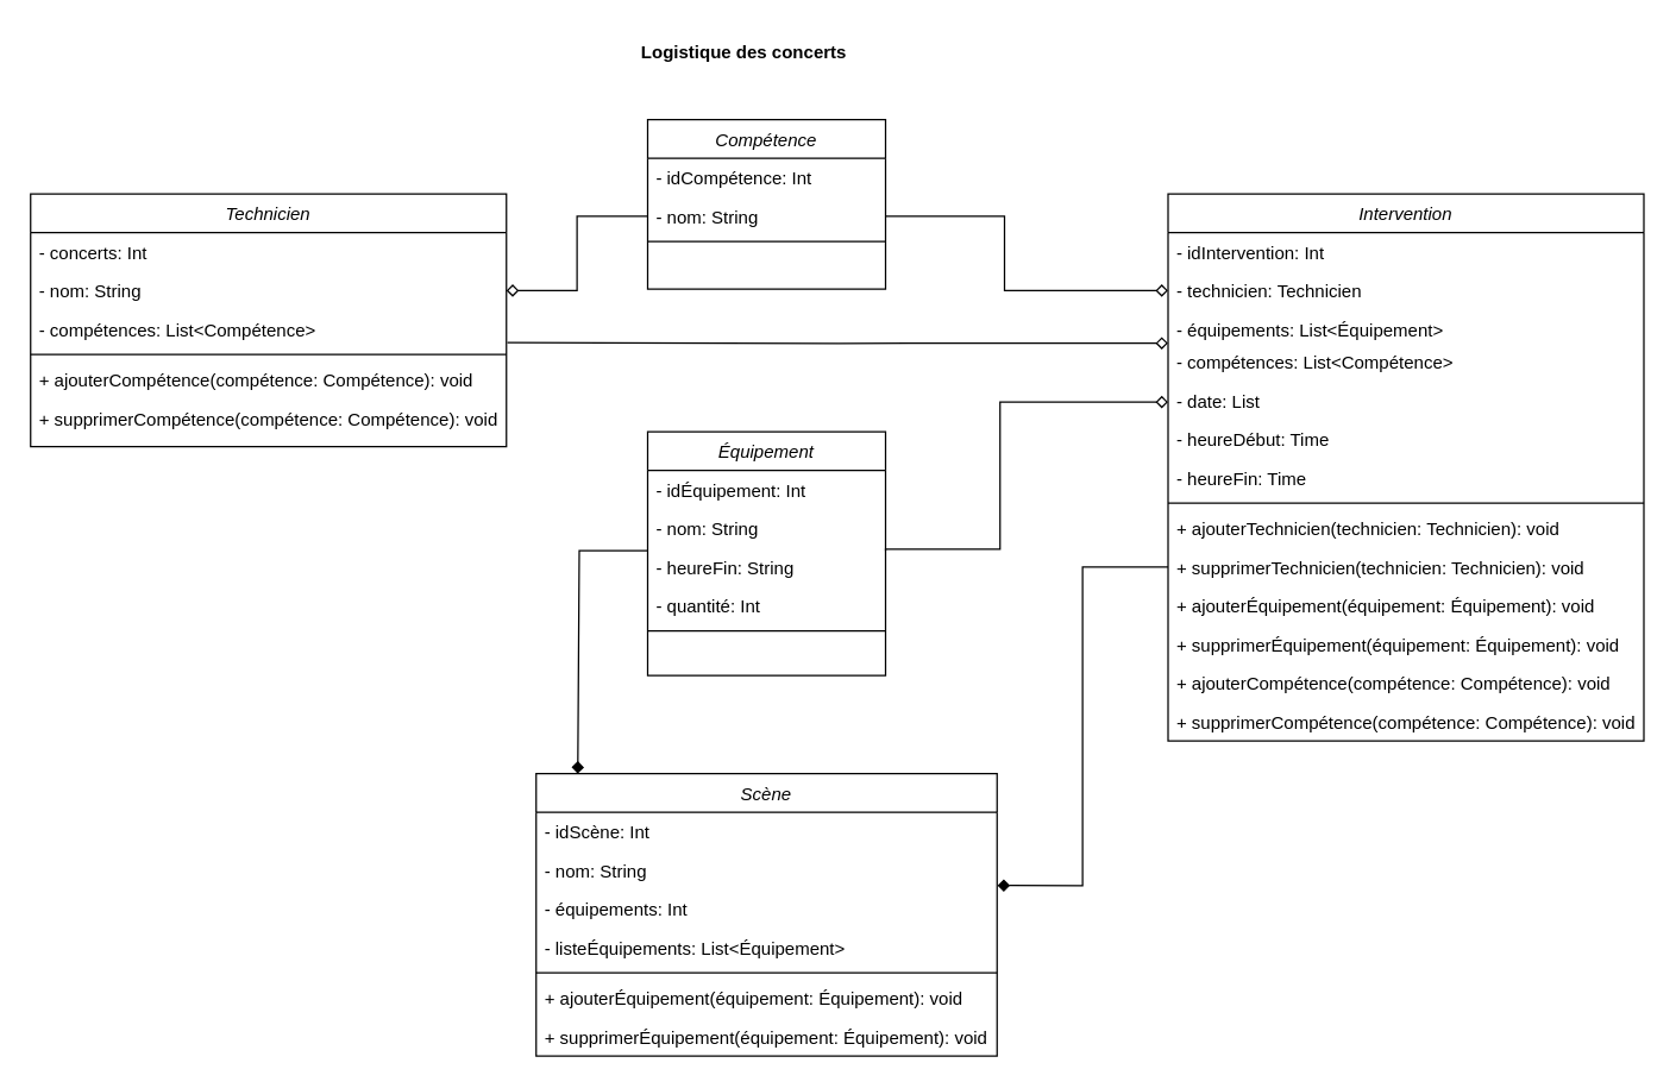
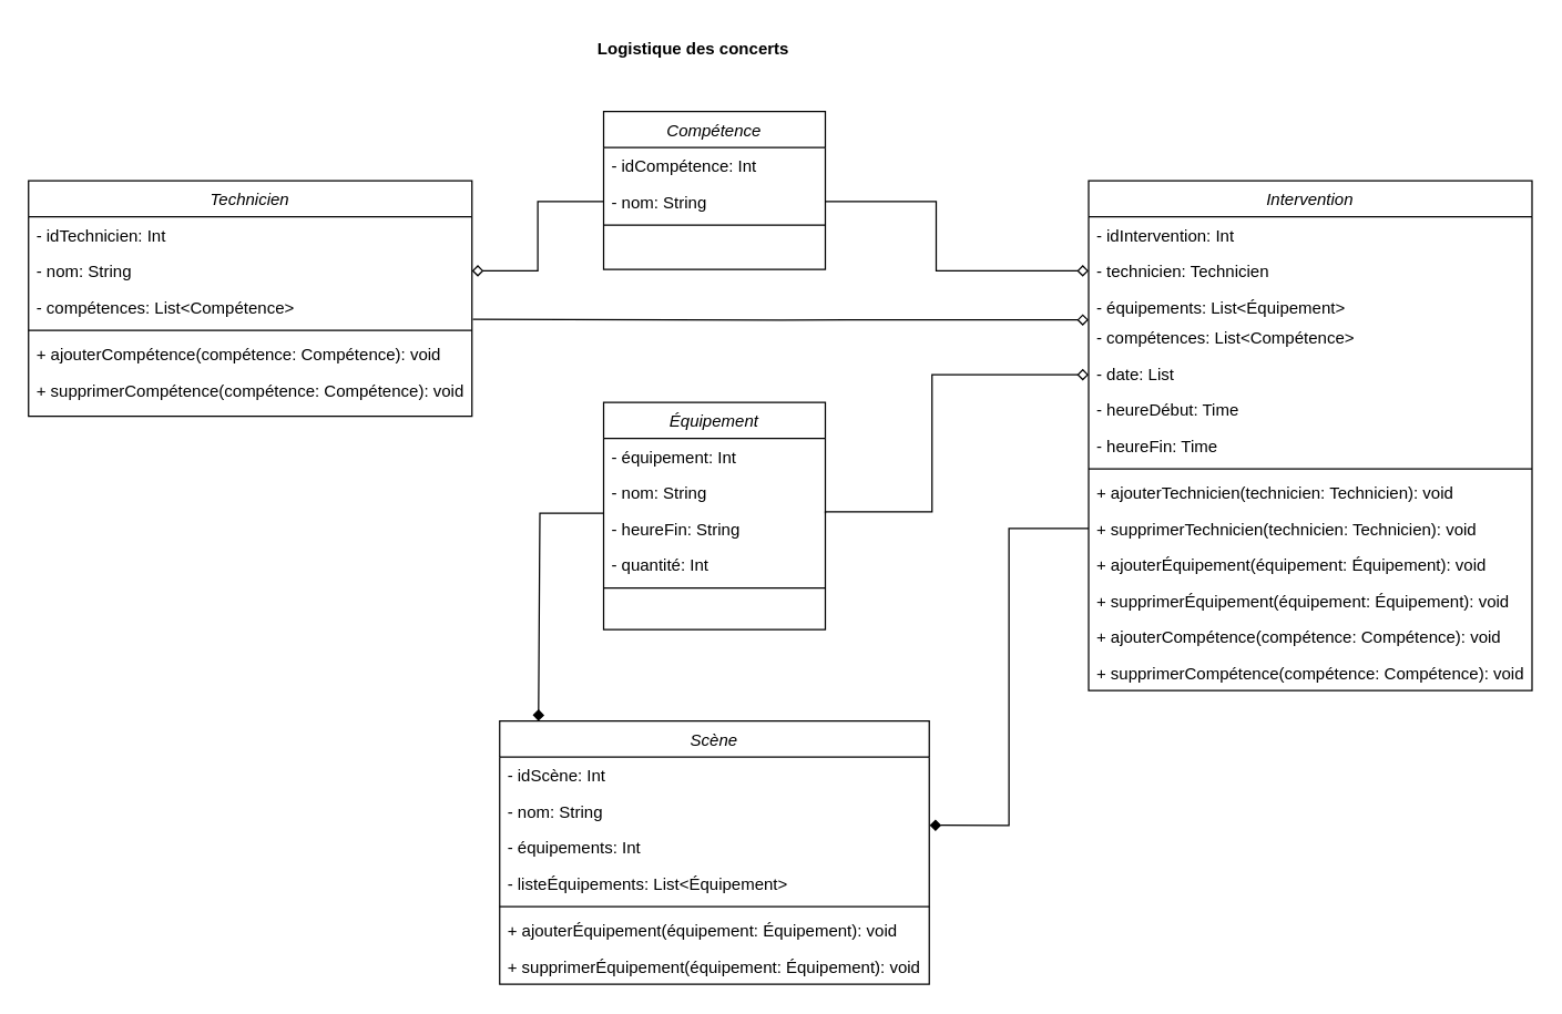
  <mxCell id="0" />
  <mxCell id="1" parent="0" />
  <mxCell id="2" value="Équipement" style="swimlane;fontStyle=2;align=center;verticalAlign=top;childLayout=stackLayout;horizontal=1;startSize=26;horizontalStack=0;resizeParent=1;resizeLast=0;collapsible=1;marginBottom=0;rounded=0;shadow=0;strokeWidth=1;" parent="1" vertex="1"><mxGeometry x="435" y="290" width="160" height="164" as="geometry"><mxRectangle x="230" y="140" width="160" height="26" as="alternateBounds" /></mxGeometry></mxCell>
- <mxCell id="3" value="- idÉquipement: Int" style="text;align=left;verticalAlign=top;spacingLeft=4;spacingRight=4;overflow=hidden;rotatable=0;points=[[0,0.5],[1,0.5]];portConstraint=eastwest;" parent="2" vertex="1"><mxGeometry y="26" width="160" height="26" as="geometry" /></mxCell>
+ <mxCell id="3" value="- équipement: Int" style="text;align=left;verticalAlign=top;spacingLeft=4;spacingRight=4;overflow=hidden;rotatable=0;points=[[0,0.5],[1,0.5]];portConstraint=eastwest;" parent="2" vertex="1"><mxGeometry y="26" width="160" height="26" as="geometry" /></mxCell>
  <mxCell id="4" value="- nom: String" style="text;align=left;verticalAlign=top;spacingLeft=4;spacingRight=4;overflow=hidden;rotatable=0;points=[[0,0.5],[1,0.5]];portConstraint=eastwest;rounded=0;shadow=0;html=0;" parent="2" vertex="1"><mxGeometry y="52" width="160" height="26" as="geometry" /></mxCell>
  <mxCell id="5" value="- heureFin: String" style="text;align=left;verticalAlign=top;spacingLeft=4;spacingRight=4;overflow=hidden;rotatable=0;points=[[0,0.5],[1,0.5]];portConstraint=eastwest;rounded=0;shadow=0;html=0;" parent="2" vertex="1"><mxGeometry y="78" width="160" height="26" as="geometry" /></mxCell>
  <mxCell id="6" value="- quantité: Int" style="text;align=left;verticalAlign=top;spacingLeft=4;spacingRight=4;overflow=hidden;rotatable=0;points=[[0,0.5],[1,0.5]];portConstraint=eastwest;rounded=0;shadow=0;html=0;" vertex="1" parent="2"><mxGeometry y="104" width="160" height="26" as="geometry" /></mxCell>
  <mxCell id="7" value="" style="line;html=1;strokeWidth=1;align=left;verticalAlign=middle;spacingTop=-1;spacingLeft=3;spacingRight=3;rotatable=0;labelPosition=right;points=[];portConstraint=eastwest;" parent="2" vertex="1"><mxGeometry y="130" width="160" height="8" as="geometry" /></mxCell>
  <mxCell id="8" value="Scène" style="swimlane;fontStyle=2;align=center;verticalAlign=top;childLayout=stackLayout;horizontal=1;startSize=26;horizontalStack=0;resizeParent=1;resizeLast=0;collapsible=1;marginBottom=0;rounded=0;shadow=0;strokeWidth=1;" vertex="1" parent="1"><mxGeometry x="360" y="520" width="310" height="190" as="geometry"><mxRectangle x="230" y="140" width="160" height="26" as="alternateBounds" /></mxGeometry></mxCell>
  <mxCell id="9" value="- idScène: Int" style="text;align=left;verticalAlign=top;spacingLeft=4;spacingRight=4;overflow=hidden;rotatable=0;points=[[0,0.5],[1,0.5]];portConstraint=eastwest;" vertex="1" parent="8"><mxGeometry y="26" width="310" height="26" as="geometry" /></mxCell>
  <mxCell id="10" value="- nom: String" style="text;align=left;verticalAlign=top;spacingLeft=4;spacingRight=4;overflow=hidden;rotatable=0;points=[[0,0.5],[1,0.5]];portConstraint=eastwest;rounded=0;shadow=0;html=0;" vertex="1" parent="8"><mxGeometry y="52" width="310" height="26" as="geometry" /></mxCell>
  <mxCell id="11" value="- équipements: Int" style="text;align=left;verticalAlign=top;spacingLeft=4;spacingRight=4;overflow=hidden;rotatable=0;points=[[0,0.5],[1,0.5]];portConstraint=eastwest;rounded=0;shadow=0;html=0;" vertex="1" parent="8"><mxGeometry y="78" width="310" height="26" as="geometry" /></mxCell>
  <mxCell id="12" value="- listeÉquipements: List&lt;Équipement&gt;" style="text;align=left;verticalAlign=top;spacingLeft=4;spacingRight=4;overflow=hidden;rotatable=0;points=[[0,0.5],[1,0.5]];portConstraint=eastwest;rounded=0;shadow=0;html=0;" vertex="1" parent="8"><mxGeometry y="104" width="310" height="26" as="geometry" /></mxCell>
  <mxCell id="13" value="" style="line;html=1;strokeWidth=1;align=left;verticalAlign=middle;spacingTop=-1;spacingLeft=3;spacingRight=3;rotatable=0;labelPosition=right;points=[];portConstraint=eastwest;" vertex="1" parent="8"><mxGeometry y="130" width="310" height="8" as="geometry" /></mxCell>
  <mxCell id="14" value="+ ajouterÉquipement(équipement: Équipement): void" style="text;align=left;verticalAlign=top;spacingLeft=4;spacingRight=4;overflow=hidden;rotatable=0;points=[[0,0.5],[1,0.5]];portConstraint=eastwest;rounded=0;shadow=0;html=0;" vertex="1" parent="8"><mxGeometry y="138" width="310" height="26" as="geometry" /></mxCell>
  <mxCell id="15" value="+ supprimerÉquipement(équipement: Équipement): void" style="text;align=left;verticalAlign=top;spacingLeft=4;spacingRight=4;overflow=hidden;rotatable=0;points=[[0,0.5],[1,0.5]];portConstraint=eastwest;rounded=0;shadow=0;html=0;" vertex="1" parent="8"><mxGeometry y="164" width="310" height="26" as="geometry" /></mxCell>
  <mxCell id="16" value="Technicien" style="swimlane;fontStyle=2;align=center;verticalAlign=top;childLayout=stackLayout;horizontal=1;startSize=26;horizontalStack=0;resizeParent=1;resizeLast=0;collapsible=1;marginBottom=0;rounded=0;shadow=0;strokeWidth=1;" vertex="1" parent="1"><mxGeometry x="20" y="130" width="320" height="170" as="geometry"><mxRectangle x="230" y="140" width="160" height="26" as="alternateBounds" /></mxGeometry></mxCell>
- <mxCell id="17" value="- concerts: Int" style="text;align=left;verticalAlign=top;spacingLeft=4;spacingRight=4;overflow=hidden;rotatable=0;points=[[0,0.5],[1,0.5]];portConstraint=eastwest;" vertex="1" parent="16"><mxGeometry y="26" width="320" height="26" as="geometry" /></mxCell>
+ <mxCell id="17" value="- idTechnicien: Int" style="text;align=left;verticalAlign=top;spacingLeft=4;spacingRight=4;overflow=hidden;rotatable=0;points=[[0,0.5],[1,0.5]];portConstraint=eastwest;" vertex="1" parent="16"><mxGeometry y="26" width="320" height="26" as="geometry" /></mxCell>
  <mxCell id="18" value="- nom: String" style="text;align=left;verticalAlign=top;spacingLeft=4;spacingRight=4;overflow=hidden;rotatable=0;points=[[0,0.5],[1,0.5]];portConstraint=eastwest;rounded=0;shadow=0;html=0;" vertex="1" parent="16"><mxGeometry y="52" width="320" height="26" as="geometry" /></mxCell>
  <mxCell id="19" value="- compétences: List&lt;Compétence&gt;" style="text;align=left;verticalAlign=top;spacingLeft=4;spacingRight=4;overflow=hidden;rotatable=0;points=[[0,0.5],[1,0.5]];portConstraint=eastwest;rounded=0;shadow=0;html=0;" vertex="1" parent="16"><mxGeometry y="78" width="320" height="26" as="geometry" /></mxCell>
  <mxCell id="20" value="" style="line;html=1;strokeWidth=1;align=left;verticalAlign=middle;spacingTop=-1;spacingLeft=3;spacingRight=3;rotatable=0;labelPosition=right;points=[];portConstraint=eastwest;" vertex="1" parent="16"><mxGeometry y="104" width="320" height="8" as="geometry" /></mxCell>
  <mxCell id="21" value="+ ajouterCompétence(compétence: Compétence): void" style="text;align=left;verticalAlign=top;spacingLeft=4;spacingRight=4;overflow=hidden;rotatable=0;points=[[0,0.5],[1,0.5]];portConstraint=eastwest;rounded=0;shadow=0;html=0;" vertex="1" parent="16"><mxGeometry y="112" width="320" height="26" as="geometry" /></mxCell>
  <mxCell id="22" value="+ supprimerCompétence(compétence: Compétence): void" style="text;align=left;verticalAlign=top;spacingLeft=4;spacingRight=4;overflow=hidden;rotatable=0;points=[[0,0.5],[1,0.5]];portConstraint=eastwest;rounded=0;shadow=0;html=0;" vertex="1" parent="16"><mxGeometry y="138" width="320" height="26" as="geometry" /></mxCell>
  <mxCell id="23" value="Compétence" style="swimlane;fontStyle=2;align=center;verticalAlign=top;childLayout=stackLayout;horizontal=1;startSize=26;horizontalStack=0;resizeParent=1;resizeLast=0;collapsible=1;marginBottom=0;rounded=0;shadow=0;strokeWidth=1;" vertex="1" parent="1"><mxGeometry x="435" y="80" width="160" height="114" as="geometry"><mxRectangle x="230" y="140" width="160" height="26" as="alternateBounds" /></mxGeometry></mxCell>
  <mxCell id="24" value="- idCompétence: Int" style="text;align=left;verticalAlign=top;spacingLeft=4;spacingRight=4;overflow=hidden;rotatable=0;points=[[0,0.5],[1,0.5]];portConstraint=eastwest;" vertex="1" parent="23"><mxGeometry y="26" width="160" height="26" as="geometry" /></mxCell>
  <mxCell id="25" value="- nom: String" style="text;align=left;verticalAlign=top;spacingLeft=4;spacingRight=4;overflow=hidden;rotatable=0;points=[[0,0.5],[1,0.5]];portConstraint=eastwest;rounded=0;shadow=0;html=0;" vertex="1" parent="23"><mxGeometry y="52" width="160" height="26" as="geometry" /></mxCell>
  <mxCell id="26" value="" style="line;html=1;strokeWidth=1;align=left;verticalAlign=middle;spacingTop=-1;spacingLeft=3;spacingRight=3;rotatable=0;labelPosition=right;points=[];portConstraint=eastwest;" vertex="1" parent="23"><mxGeometry y="78" width="160" height="8" as="geometry" /></mxCell>
  <mxCell id="27" value="Intervention" style="swimlane;fontStyle=2;align=center;verticalAlign=top;childLayout=stackLayout;horizontal=1;startSize=26;horizontalStack=0;resizeParent=1;resizeLast=0;collapsible=1;marginBottom=0;rounded=0;shadow=0;strokeWidth=1;" vertex="1" parent="1"><mxGeometry x="785" y="130" width="320" height="368" as="geometry"><mxRectangle x="230" y="140" width="160" height="26" as="alternateBounds" /></mxGeometry></mxCell>
  <mxCell id="28" value="- idIntervention: Int" style="text;align=left;verticalAlign=top;spacingLeft=4;spacingRight=4;overflow=hidden;rotatable=0;points=[[0,0.5],[1,0.5]];portConstraint=eastwest;" vertex="1" parent="27"><mxGeometry y="26" width="320" height="26" as="geometry" /></mxCell>
  <mxCell id="29" value="- technicien: Technicien" style="text;align=left;verticalAlign=top;spacingLeft=4;spacingRight=4;overflow=hidden;rotatable=0;points=[[0,0.5],[1,0.5]];portConstraint=eastwest;rounded=0;shadow=0;html=0;" vertex="1" parent="27"><mxGeometry y="52" width="320" height="26" as="geometry" /></mxCell>
  <mxCell id="30" value="- équipements: List&lt;Équipement&gt;" style="text;align=left;verticalAlign=top;spacingLeft=4;spacingRight=4;overflow=hidden;rotatable=0;points=[[0,0.5],[1,0.5]];portConstraint=eastwest;rounded=0;shadow=0;html=0;" vertex="1" parent="27"><mxGeometry y="78" width="320" height="22" as="geometry" /></mxCell>
  <mxCell id="31" value="- compétences: List&lt;Compétence&gt;" style="text;align=left;verticalAlign=top;spacingLeft=4;spacingRight=4;overflow=hidden;rotatable=0;points=[[0,0.5],[1,0.5]];portConstraint=eastwest;rounded=0;shadow=0;html=0;" vertex="1" parent="27"><mxGeometry y="100" width="320" height="26" as="geometry" /></mxCell>
  <mxCell id="32" value="- date: List" style="text;align=left;verticalAlign=top;spacingLeft=4;spacingRight=4;overflow=hidden;rotatable=0;points=[[0,0.5],[1,0.5]];portConstraint=eastwest;rounded=0;shadow=0;html=0;" vertex="1" parent="27"><mxGeometry y="126" width="320" height="26" as="geometry" /></mxCell>
  <mxCell id="33" value="- heureDébut: Time" style="text;align=left;verticalAlign=top;spacingLeft=4;spacingRight=4;overflow=hidden;rotatable=0;points=[[0,0.5],[1,0.5]];portConstraint=eastwest;rounded=0;shadow=0;html=0;" vertex="1" parent="27"><mxGeometry y="152" width="320" height="26" as="geometry" /></mxCell>
  <mxCell id="34" value="- heureFin: Time" style="text;align=left;verticalAlign=top;spacingLeft=4;spacingRight=4;overflow=hidden;rotatable=0;points=[[0,0.5],[1,0.5]];portConstraint=eastwest;rounded=0;shadow=0;html=0;" vertex="1" parent="27"><mxGeometry y="178" width="320" height="26" as="geometry" /></mxCell>
  <mxCell id="35" value="" style="line;html=1;strokeWidth=1;align=left;verticalAlign=middle;spacingTop=-1;spacingLeft=3;spacingRight=3;rotatable=0;labelPosition=right;points=[];portConstraint=eastwest;" vertex="1" parent="27"><mxGeometry y="204" width="320" height="8" as="geometry" /></mxCell>
  <mxCell id="36" value="+ ajouterTechnicien(technicien: Technicien): void" style="text;align=left;verticalAlign=top;spacingLeft=4;spacingRight=4;overflow=hidden;rotatable=0;points=[[0,0.5],[1,0.5]];portConstraint=eastwest;rounded=0;shadow=0;html=0;" vertex="1" parent="27"><mxGeometry y="212" width="320" height="26" as="geometry" /></mxCell>
  <mxCell id="37" value="+ supprimerTechnicien(technicien: Technicien): void" style="text;align=left;verticalAlign=top;spacingLeft=4;spacingRight=4;overflow=hidden;rotatable=0;points=[[0,0.5],[1,0.5]];portConstraint=eastwest;rounded=0;shadow=0;html=0;" vertex="1" parent="27"><mxGeometry y="238" width="320" height="26" as="geometry" /></mxCell>
  <mxCell id="38" value="+ ajouterÉquipement(équipement: Équipement): void" style="text;align=left;verticalAlign=top;spacingLeft=4;spacingRight=4;overflow=hidden;rotatable=0;points=[[0,0.5],[1,0.5]];portConstraint=eastwest;rounded=0;shadow=0;html=0;" vertex="1" parent="27"><mxGeometry y="264" width="320" height="26" as="geometry" /></mxCell>
  <mxCell id="39" value="+ supprimerÉquipement(équipement: Équipement): void" style="text;align=left;verticalAlign=top;spacingLeft=4;spacingRight=4;overflow=hidden;rotatable=0;points=[[0,0.5],[1,0.5]];portConstraint=eastwest;rounded=0;shadow=0;html=0;" vertex="1" parent="27"><mxGeometry y="290" width="320" height="26" as="geometry" /></mxCell>
  <mxCell id="40" value="+ ajouterCompétence(compétence: Compétence): void" style="text;align=left;verticalAlign=top;spacingLeft=4;spacingRight=4;overflow=hidden;rotatable=0;points=[[0,0.5],[1,0.5]];portConstraint=eastwest;rounded=0;shadow=0;html=0;" vertex="1" parent="27"><mxGeometry y="316" width="320" height="26" as="geometry" /></mxCell>
  <mxCell id="41" value="+ supprimerCompétence(compétence: Compétence): void" style="text;align=left;verticalAlign=top;spacingLeft=4;spacingRight=4;overflow=hidden;rotatable=0;points=[[0,0.5],[1,0.5]];portConstraint=eastwest;rounded=0;shadow=0;html=0;" vertex="1" parent="27"><mxGeometry y="342" width="320" height="26" as="geometry" /></mxCell>
  <mxCell id="42" value="&lt;b&gt;Logistique des concerts&lt;/b&gt;" style="text;html=1;align=center;verticalAlign=middle;whiteSpace=wrap;rounded=0;" vertex="1" parent="1"><mxGeometry x="420" y="20" width="160" height="30" as="geometry" /></mxCell>
  <mxCell id="43" style="edgeStyle=orthogonalEdgeStyle;rounded=0;orthogonalLoop=1;jettySize=auto;html=1;entryX=-0.002;entryY=0.338;entryDx=0;entryDy=0;entryPerimeter=0;endArrow=diamond;endFill=0;" edge="1" parent="1"><mxGeometry relative="1" as="geometry"><mxPoint x="340.64" y="230" as="sourcePoint" /><mxPoint x="785" y="230.436" as="targetPoint" /></mxGeometry></mxCell>
  <mxCell id="44" style="edgeStyle=orthogonalEdgeStyle;rounded=0;orthogonalLoop=1;jettySize=auto;html=1;endArrow=diamond;endFill=0;" edge="1" parent="1"><mxGeometry relative="1" as="geometry"><mxPoint x="595" y="370" as="sourcePoint" /><mxPoint x="785" y="270" as="targetPoint" /><Array as="points"><mxPoint x="598" y="369" /><mxPoint x="622" y="369" /><mxPoint x="672" y="370" /><mxPoint x="672" y="270" /></Array></mxGeometry></mxCell>
  <mxCell id="45" style="edgeStyle=orthogonalEdgeStyle;rounded=0;orthogonalLoop=1;jettySize=auto;html=1;entryX=1.001;entryY=-0.105;entryDx=0;entryDy=0;entryPerimeter=0;endArrow=diamond;endFill=1;" edge="1" parent="1" source="37" target="11"><mxGeometry relative="1" as="geometry" /></mxCell>
  <mxCell id="46" style="edgeStyle=orthogonalEdgeStyle;rounded=0;orthogonalLoop=1;jettySize=auto;html=1;endArrow=diamond;endFill=0;entryX=1;entryY=0.5;entryDx=0;entryDy=0;" edge="1" parent="1" source="25" target="18"><mxGeometry relative="1" as="geometry"><mxPoint x="325" y="215" as="targetPoint" /></mxGeometry></mxCell>
  <mxCell id="47" style="edgeStyle=orthogonalEdgeStyle;rounded=0;orthogonalLoop=1;jettySize=auto;html=1;entryX=0;entryY=0.5;entryDx=0;entryDy=0;endArrow=diamond;endFill=0;startArrow=none;startFill=0;" edge="1" parent="1" source="25" target="29"><mxGeometry relative="1" as="geometry"><Array as="points"><mxPoint x="675" y="145" /><mxPoint x="675" y="195" /></Array></mxGeometry></mxCell>
  <mxCell id="48" style="edgeStyle=orthogonalEdgeStyle;rounded=0;orthogonalLoop=1;jettySize=auto;html=1;entryX=0.177;entryY=0;entryDx=0;entryDy=0;entryPerimeter=0;endArrow=diamond;endFill=1;" edge="1" parent="1"><mxGeometry relative="1" as="geometry"><mxPoint x="435" y="370" as="sourcePoint" /><mxPoint x="388" y="520" as="targetPoint" /><Array as="points"><mxPoint x="435" y="370" /><mxPoint x="389" y="370" /><mxPoint x="389" y="520" /></Array></mxGeometry></mxCell>
